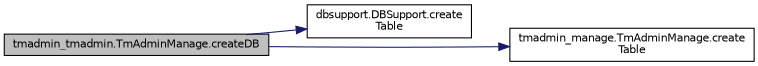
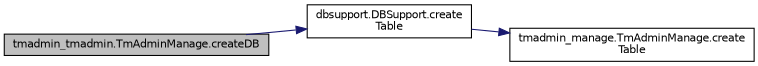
  digraph {
    rankdir=LR
    node [color=black fillcolor=white fontname=Helvetica fontsize=10 shape=record style=filled]
    edge [color=midnightblue fontname=Helvetica fontsize=10 labelfontname=Helvetica labelfontsize=10 style=solid]
    n1 [fillcolor=grey75 fontcolor=black height=0.2 label="tmadmin_tmadmin.TmAdminManage.createDB" width=0.4]
    n2 [height=0.2 label="dbsupport.DBSupport.create\lTable" width=0.4]
    n3 [height=0.2 label="tmadmin_manage.TmAdminManage.create\lTable" width=0.4]
    n1 -> n2
-   n1 -> n3
+   n2 -> n3
  }
